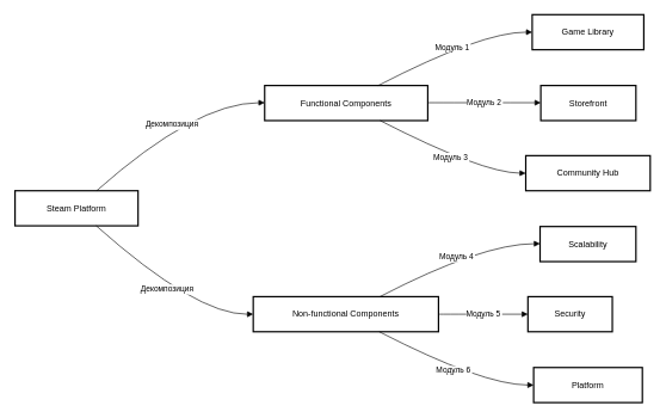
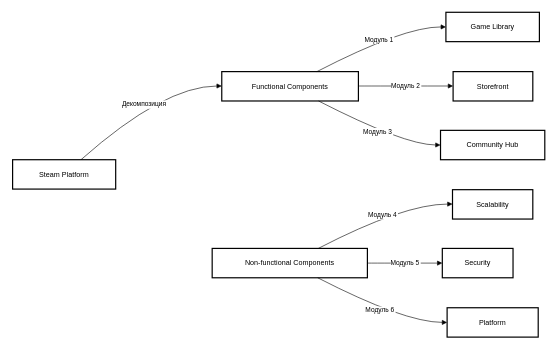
  <mxCell id="0" />
  <mxCell id="1" parent="0" />
  <mxCell id="2" value="Steam Platform" style="whiteSpace=wrap;strokeWidth=2;" vertex="1" parent="1"><mxGeometry x="20" y="266" width="172" height="49" as="geometry" /></mxCell>
  <mxCell id="3" value="Functional Components" style="whiteSpace=wrap;strokeWidth=2;" vertex="1" parent="1"><mxGeometry x="369" y="119" width="228" height="49" as="geometry" /></mxCell>
  <mxCell id="4" value="Non-functional Components" style="whiteSpace=wrap;strokeWidth=2;" vertex="1" parent="1"><mxGeometry x="353" y="414" width="259" height="49" as="geometry" /></mxCell>
  <mxCell id="5" value="Game Library" style="whiteSpace=wrap;strokeWidth=2;" vertex="1" parent="1"><mxGeometry x="743" y="20" width="156" height="49" as="geometry" /></mxCell>
  <mxCell id="6" value="Storefront" style="whiteSpace=wrap;strokeWidth=2;" vertex="1" parent="1"><mxGeometry x="755" y="119" width="133" height="49" as="geometry" /></mxCell>
  <mxCell id="7" value="Community Hub" style="whiteSpace=wrap;strokeWidth=2;" vertex="1" parent="1"><mxGeometry x="734" y="217" width="174" height="49" as="geometry" /></mxCell>
  <mxCell id="8" value="Scalability" style="whiteSpace=wrap;strokeWidth=2;" vertex="1" parent="1"><mxGeometry x="754" y="316" width="134" height="49" as="geometry" /></mxCell>
  <mxCell id="9" value="Security" style="whiteSpace=wrap;strokeWidth=2;" vertex="1" parent="1"><mxGeometry x="737" y="414" width="118" height="49" as="geometry" /></mxCell>
  <mxCell id="10" value="Platform" style="whiteSpace=wrap;strokeWidth=2;" vertex="1" parent="1"><mxGeometry x="745" y="513" width="152" height="49" as="geometry" /></mxCell>
  <mxCell id="11" value="Декомпозиция" style="curved=1;startArrow=none;endArrow=block;exitX=0.66;exitY=0.01;entryX=0;entryY=0.49;" edge="1" parent="1" source="2" target="3"><mxGeometry relative="1" as="geometry"><Array as="points"><mxPoint x="273" y="143" /></Array></mxGeometry></mxCell>
- <mxCell id="12" value="Декомпозиция" style="curved=1;startArrow=none;endArrow=block;exitX=0.66;exitY=1;entryX=0;entryY=0.5;" edge="1" parent="1" source="2" target="4"><mxGeometry relative="1" as="geometry"><Array as="points"><mxPoint x="273" y="439" /></Array></mxGeometry></mxCell>
  <mxCell id="13" value="Модуль 1" style="curved=1;startArrow=none;endArrow=block;exitX=0.7;exitY=-0.01;entryX=0;entryY=0.5;" edge="1" parent="1" source="3" target="5"><mxGeometry relative="1" as="geometry"><Array as="points"><mxPoint x="673" y="44" /></Array></mxGeometry></mxCell>
  <mxCell id="14" value="Модуль 2" style="curved=1;startArrow=none;endArrow=block;exitX=1;exitY=0.49;entryX=0;entryY=0.49;" edge="1" parent="1" source="3" target="6"><mxGeometry relative="1" as="geometry"><Array as="points" /></mxGeometry></mxCell>
  <mxCell id="15" value="Модуль 3" style="curved=1;startArrow=none;endArrow=block;exitX=0.7;exitY=0.98;entryX=0;entryY=0.5;" edge="1" parent="1" source="3" target="7"><mxGeometry relative="1" as="geometry"><Array as="points"><mxPoint x="673" y="241" /></Array></mxGeometry></mxCell>
  <mxCell id="16" value="Модуль 4" style="curved=1;startArrow=none;endArrow=block;exitX=0.68;exitY=0.01;entryX=0;entryY=0.49;" edge="1" parent="1" source="4" target="8"><mxGeometry relative="1" as="geometry"><Array as="points"><mxPoint x="673" y="340" /></Array></mxGeometry></mxCell>
  <mxCell id="17" value="Модуль 5" style="curved=1;startArrow=none;endArrow=block;exitX=1;exitY=0.5;entryX=0;entryY=0.5;" edge="1" parent="1" source="4" target="9"><mxGeometry relative="1" as="geometry"><Array as="points" /></mxGeometry></mxCell>
  <mxCell id="18" value="Модуль 6" style="curved=1;startArrow=none;endArrow=block;exitX=0.68;exitY=1;entryX=0;entryY=0.5;" edge="1" parent="1" source="4" target="10"><mxGeometry relative="1" as="geometry"><Array as="points"><mxPoint x="673" y="537" /></Array></mxGeometry></mxCell>
